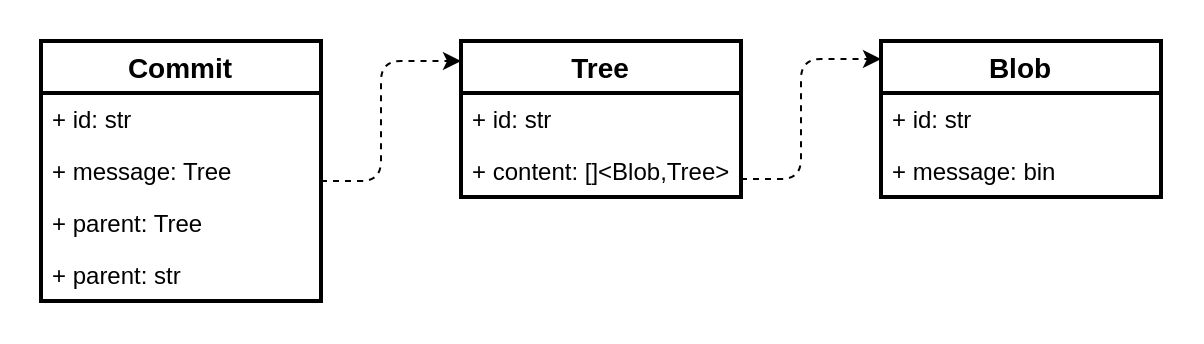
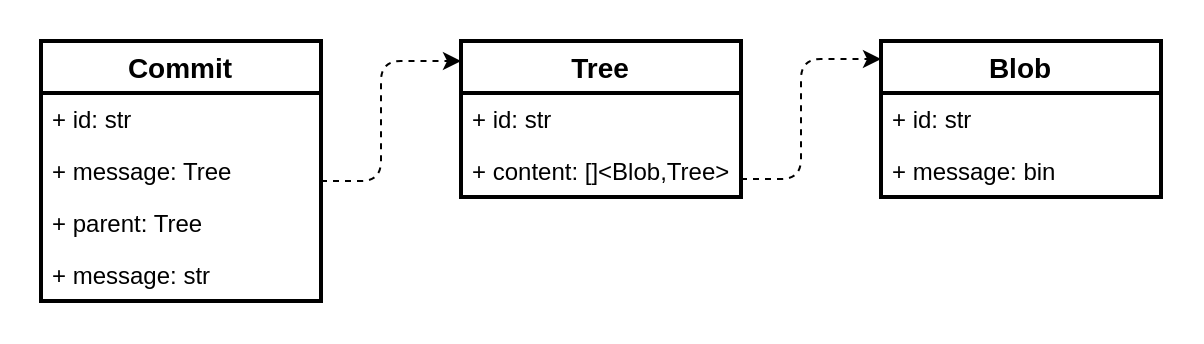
  <mxCell id="0" />
  <mxCell id="1" parent="0" />
  <mxCell id="2" value="Commit" style="swimlane;fontStyle=1;childLayout=stackLayout;horizontal=1;startSize=26;fillColor=none;horizontalStack=0;resizeParent=1;resizeParentMax=0;resizeLast=0;collapsible=1;marginBottom=0;fontSize=14;fontColor=#000000;strokeColor=#000000;strokeWidth=2;" parent="1" vertex="1"><mxGeometry x="20" y="20" width="140" height="130" as="geometry" /></mxCell>
  <mxCell id="3" value="+ id: str" style="text;strokeColor=none;fillColor=none;align=left;verticalAlign=top;spacingLeft=4;spacingRight=4;overflow=hidden;rotatable=0;points=[[0,0.5],[1,0.5]];portConstraint=eastwest;fontColor=#000000;" parent="2" vertex="1"><mxGeometry y="26" width="140" height="26" as="geometry" /></mxCell>
  <mxCell id="4" value="+ message: Tree" style="text;strokeColor=none;fillColor=none;align=left;verticalAlign=top;spacingLeft=4;spacingRight=4;overflow=hidden;rotatable=0;points=[[0,0.5],[1,0.5]];portConstraint=eastwest;fontColor=#000000;" parent="2" vertex="1"><mxGeometry y="52" width="140" height="26" as="geometry" /></mxCell>
  <mxCell id="5" value="+ parent: Tree" style="text;strokeColor=none;fillColor=none;align=left;verticalAlign=top;spacingLeft=4;spacingRight=4;overflow=hidden;rotatable=0;points=[[0,0.5],[1,0.5]];portConstraint=eastwest;fontColor=#000000;" vertex="1" parent="2"><mxGeometry y="78" width="140" height="26" as="geometry" /></mxCell>
- <mxCell id="6" value="+ parent: str" style="text;strokeColor=none;fillColor=none;align=left;verticalAlign=top;spacingLeft=4;spacingRight=4;overflow=hidden;rotatable=0;points=[[0,0.5],[1,0.5]];portConstraint=eastwest;fontColor=#000000;" parent="2" vertex="1"><mxGeometry y="104" width="140" height="26" as="geometry" /></mxCell>
+ <mxCell id="6" value="+ message: str" style="text;strokeColor=none;fillColor=none;align=left;verticalAlign=top;spacingLeft=4;spacingRight=4;overflow=hidden;rotatable=0;points=[[0,0.5],[1,0.5]];portConstraint=eastwest;fontColor=#000000;" parent="2" vertex="1"><mxGeometry y="104" width="140" height="26" as="geometry" /></mxCell>
  <mxCell id="7" value="Tree" style="swimlane;fontStyle=1;childLayout=stackLayout;horizontal=1;startSize=26;fillColor=none;horizontalStack=0;resizeParent=1;resizeParentMax=0;resizeLast=0;collapsible=1;marginBottom=0;fontSize=14;fontColor=#000000;strokeColor=#000000;strokeWidth=2;" parent="1" vertex="1"><mxGeometry x="230" y="20" width="140" height="78" as="geometry" /></mxCell>
  <mxCell id="8" value="+ id: str" style="text;strokeColor=none;fillColor=none;align=left;verticalAlign=top;spacingLeft=4;spacingRight=4;overflow=hidden;rotatable=0;points=[[0,0.5],[1,0.5]];portConstraint=eastwest;fontColor=#000000;" parent="7" vertex="1"><mxGeometry y="26" width="140" height="26" as="geometry" /></mxCell>
  <mxCell id="9" value="+ content: []&lt;Blob,Tree&gt;" style="text;strokeColor=none;fillColor=none;align=left;verticalAlign=top;spacingLeft=4;spacingRight=4;overflow=hidden;rotatable=0;points=[[0,0.5],[1,0.5]];portConstraint=eastwest;fontColor=#000000;" parent="7" vertex="1"><mxGeometry y="52" width="140" height="26" as="geometry" /></mxCell>
  <mxCell id="10" value="Blob" style="swimlane;fontStyle=1;childLayout=stackLayout;horizontal=1;startSize=26;fillColor=none;horizontalStack=0;resizeParent=1;resizeParentMax=0;resizeLast=0;collapsible=1;marginBottom=0;fontSize=14;fontColor=#000000;strokeColor=#000000;strokeWidth=2;" parent="1" vertex="1"><mxGeometry x="440" y="20" width="140" height="78" as="geometry" /></mxCell>
  <mxCell id="11" value="+ id: str" style="text;strokeColor=none;fillColor=none;align=left;verticalAlign=top;spacingLeft=4;spacingRight=4;overflow=hidden;rotatable=0;points=[[0,0.5],[1,0.5]];portConstraint=eastwest;fontColor=#000000;" parent="10" vertex="1"><mxGeometry y="26" width="140" height="26" as="geometry" /></mxCell>
  <mxCell id="12" value="+ message: bin" style="text;strokeColor=none;fillColor=none;align=left;verticalAlign=top;spacingLeft=4;spacingRight=4;overflow=hidden;rotatable=0;points=[[0,0.5],[1,0.5]];portConstraint=eastwest;fontColor=#000000;" parent="10" vertex="1"><mxGeometry y="52" width="140" height="26" as="geometry" /></mxCell>
  <mxCell id="13" value="" style="endArrow=classic;dashed=1;html=1;fontSize=14;fontColor=#000000;endFill=1;edgeStyle=orthogonalEdgeStyle;strokeColor=#000000;" parent="1" edge="1"><mxGeometry width="50" height="50" relative="1" as="geometry"><mxPoint x="160" y="90" as="sourcePoint" /><mxPoint x="230" y="30" as="targetPoint" /><Array as="points"><mxPoint x="190" y="90" /><mxPoint x="190" y="30" /></Array></mxGeometry></mxCell>
  <mxCell id="14" value="" style="endArrow=classic;dashed=1;html=1;fontSize=14;fontColor=#000000;endFill=1;edgeStyle=orthogonalEdgeStyle;strokeColor=#000000;" parent="1" edge="1"><mxGeometry width="50" height="50" relative="1" as="geometry"><mxPoint x="370" y="89" as="sourcePoint" /><mxPoint x="440" y="29" as="targetPoint" /><Array as="points"><mxPoint x="400" y="89" /><mxPoint x="400" y="29" /></Array></mxGeometry></mxCell>
